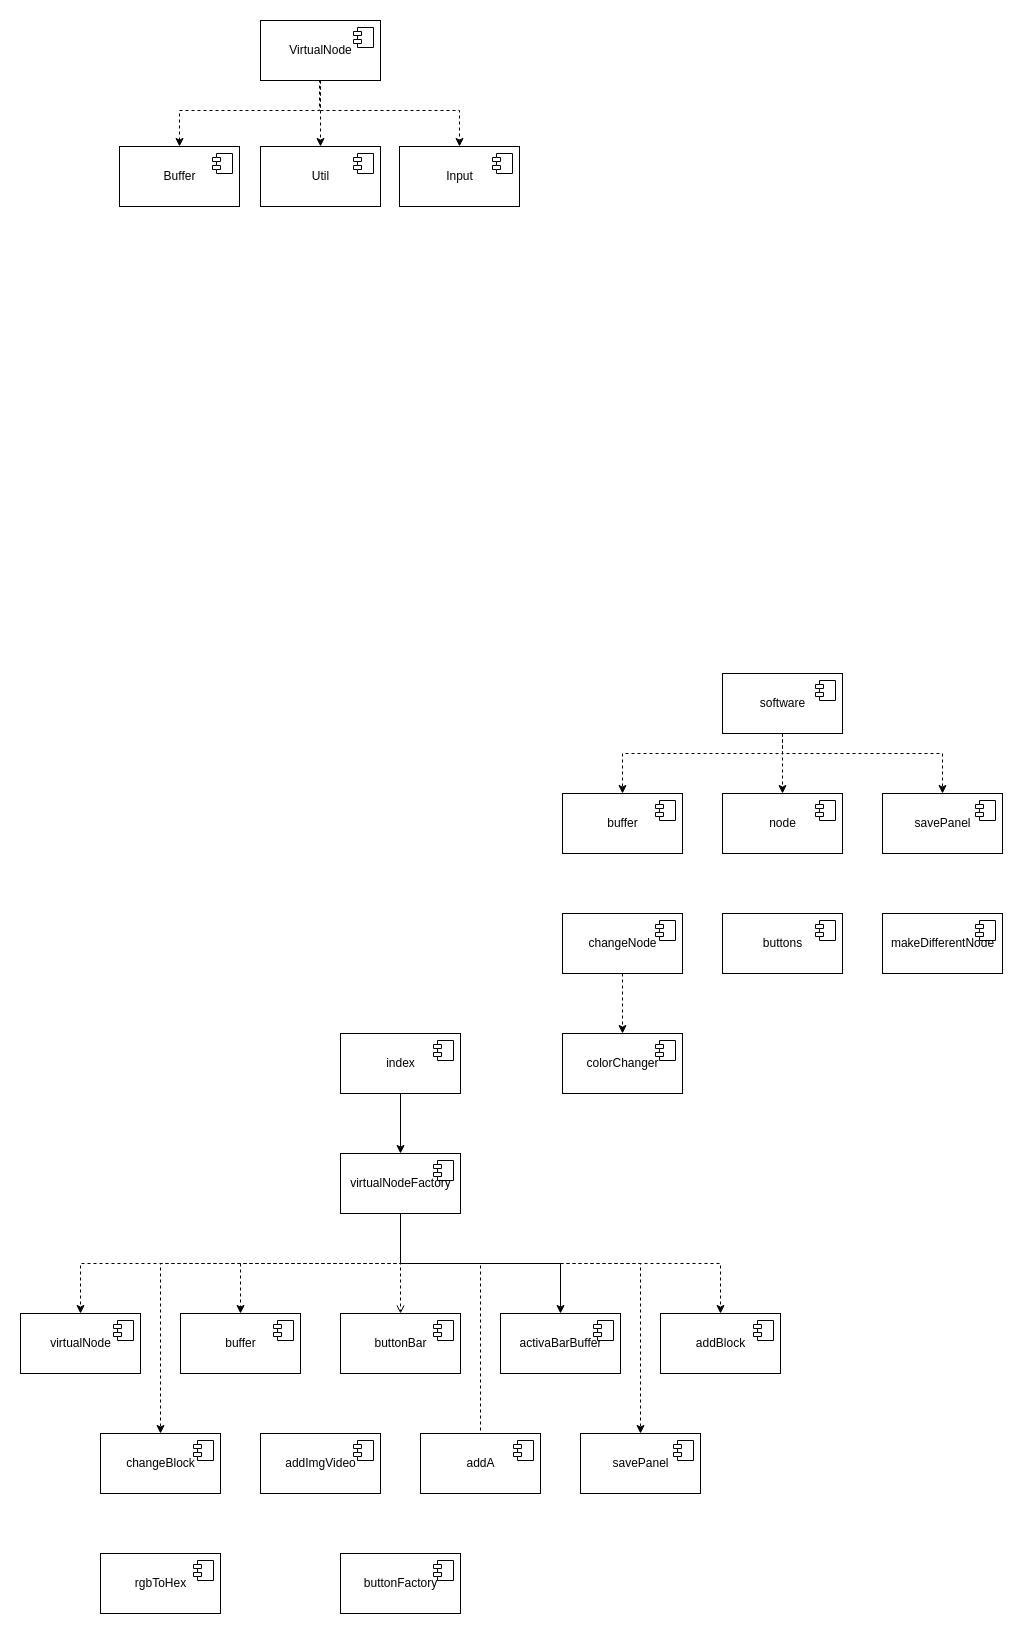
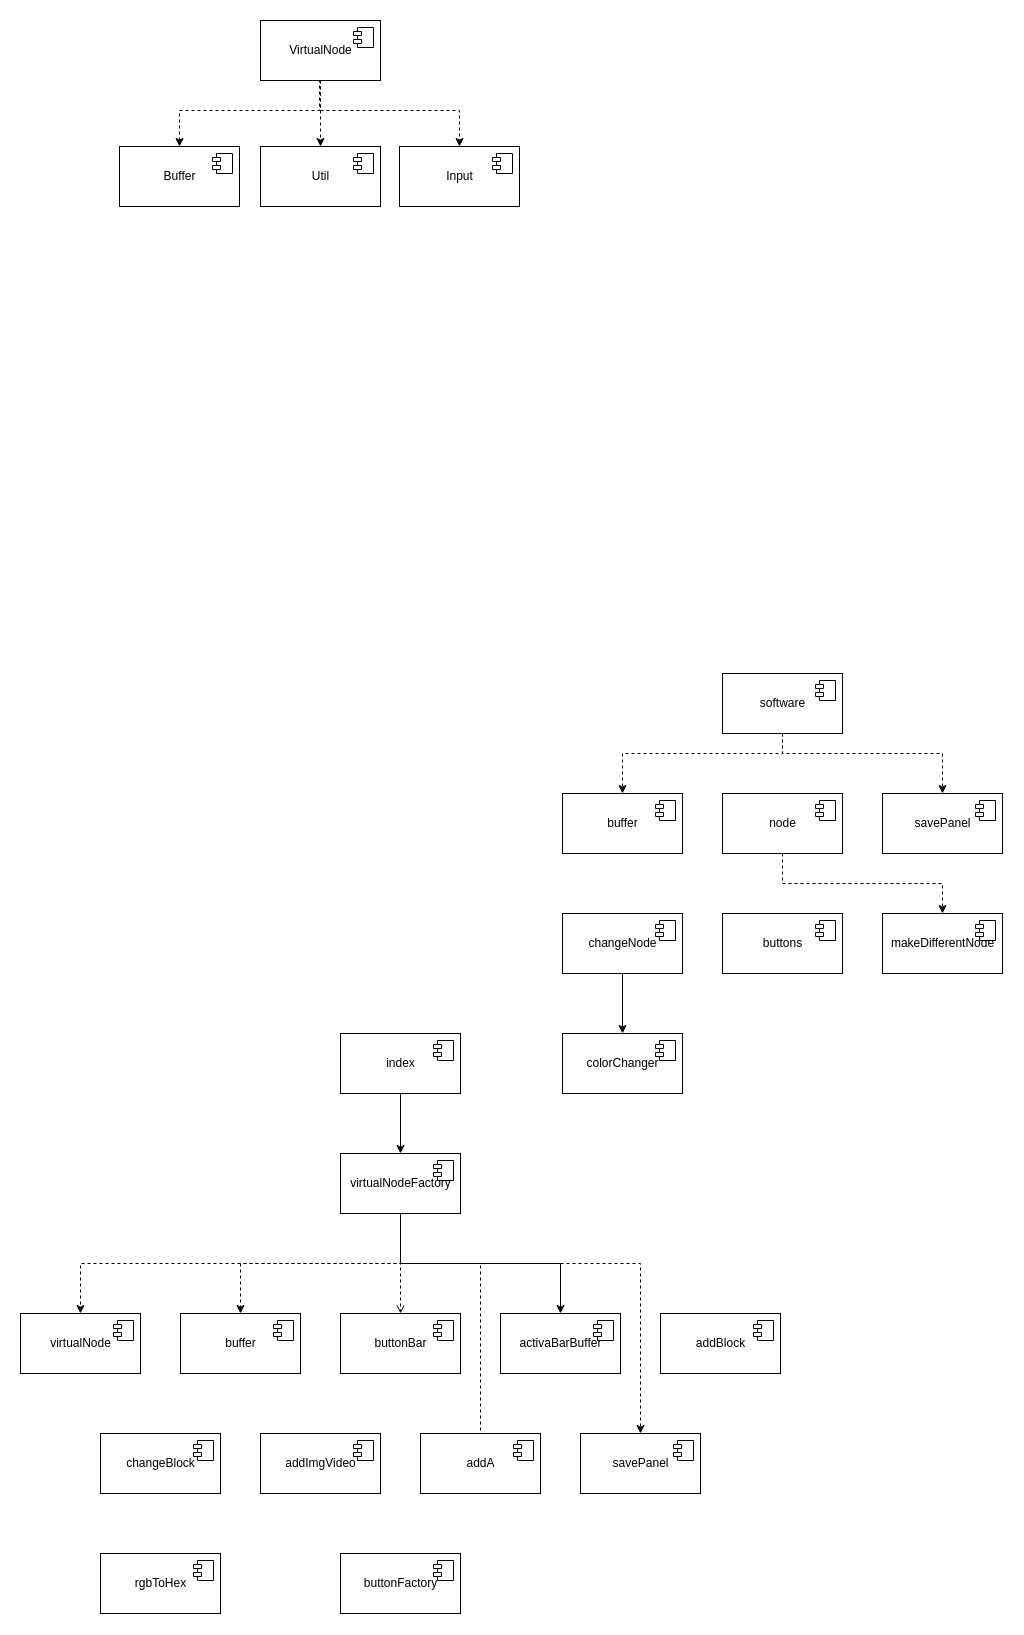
  <mxCell id="0" />
  <mxCell id="1" parent="0" />
  <mxCell id="2" style="edgeStyle=orthogonalEdgeStyle;rounded=0;orthogonalLoop=1;jettySize=auto;html=1;exitX=0.5;exitY=1;exitDx=0;exitDy=0;entryX=0.5;entryY=0;entryDx=0;entryDy=0;dashed=0;" parent="1" source="3" target="19" edge="1"><mxGeometry relative="1" as="geometry"><mxPoint x="400" y="1153" as="targetPoint" /></mxGeometry></mxCell>
  <mxCell id="3" value="&lt;span&gt;index&lt;/span&gt;" style="html=1;dropTarget=0;" parent="1" vertex="1"><mxGeometry x="340" y="1033" width="120" height="60" as="geometry" /></mxCell>
  <mxCell id="4" value="" style="shape=module;jettyWidth=8;jettyHeight=4;" parent="3" vertex="1"><mxGeometry x="1" width="20" height="20" relative="1" as="geometry"><mxPoint x="-27" y="7" as="offset" /></mxGeometry></mxCell>
  <mxCell id="5" value="&lt;span&gt;virtualNode&lt;/span&gt;" style="html=1;dropTarget=0;" parent="1" vertex="1"><mxGeometry x="20" y="1313" width="120" height="60" as="geometry" /></mxCell>
  <mxCell id="6" value="" style="shape=module;jettyWidth=8;jettyHeight=4;" parent="5" vertex="1"><mxGeometry x="1" width="20" height="20" relative="1" as="geometry"><mxPoint x="-27" y="7" as="offset" /></mxGeometry></mxCell>
  <mxCell id="7" value="&lt;span&gt;buffer&lt;/span&gt;" style="html=1;dropTarget=0;" parent="1" vertex="1"><mxGeometry x="180" y="1313" width="120" height="60" as="geometry" /></mxCell>
  <mxCell id="8" value="" style="shape=module;jettyWidth=8;jettyHeight=4;" parent="7" vertex="1"><mxGeometry x="1" width="20" height="20" relative="1" as="geometry"><mxPoint x="-27" y="7" as="offset" /></mxGeometry></mxCell>
  <mxCell id="9" value="&lt;span&gt;buttonBar&lt;/span&gt;" style="html=1;dropTarget=0;" parent="1" vertex="1"><mxGeometry x="340" y="1313" width="120" height="60" as="geometry" /></mxCell>
  <mxCell id="10" value="" style="shape=module;jettyWidth=8;jettyHeight=4;" parent="9" vertex="1"><mxGeometry x="1" width="20" height="20" relative="1" as="geometry"><mxPoint x="-27" y="7" as="offset" /></mxGeometry></mxCell>
  <mxCell id="11" style="edgeStyle=orthogonalEdgeStyle;rounded=0;orthogonalLoop=1;jettySize=auto;html=1;exitX=0.5;exitY=1;exitDx=0;exitDy=0;entryX=0.5;entryY=0;entryDx=0;entryDy=0;dashed=1;" parent="1" source="19" target="5" edge="1"><mxGeometry relative="1" as="geometry" /></mxCell>
  <mxCell id="12" style="edgeStyle=orthogonalEdgeStyle;rounded=0;orthogonalLoop=1;jettySize=auto;html=1;exitX=0.5;exitY=1;exitDx=0;exitDy=0;entryX=0.5;entryY=0;entryDx=0;entryDy=0;dashed=1;" parent="1" source="19" target="7" edge="1"><mxGeometry relative="1" as="geometry" /></mxCell>
  <mxCell id="13" style="edgeStyle=orthogonalEdgeStyle;rounded=0;orthogonalLoop=1;jettySize=auto;html=1;exitX=0.5;exitY=1;exitDx=0;exitDy=0;entryX=0.5;entryY=0;entryDx=0;entryDy=0;dashed=1;endArrow=open;" parent="1" source="19" target="9" edge="1"><mxGeometry relative="1" as="geometry" /></mxCell>
  <mxCell id="14" style="edgeStyle=orthogonalEdgeStyle;rounded=0;orthogonalLoop=1;jettySize=auto;html=1;exitX=0.5;exitY=1;exitDx=0;exitDy=0;entryX=0.5;entryY=0;entryDx=0;entryDy=0;dashed=0;" parent="1" source="19" target="31" edge="1"><mxGeometry relative="1" as="geometry" /></mxCell>
- <mxCell id="15" style="edgeStyle=orthogonalEdgeStyle;rounded=0;orthogonalLoop=1;jettySize=auto;html=1;exitX=0.5;exitY=1;exitDx=0;exitDy=0;entryX=0.5;entryY=0;entryDx=0;entryDy=0;dashed=1;" parent="1" source="19" target="29" edge="1"><mxGeometry relative="1" as="geometry" /></mxCell>
  <mxCell id="16" style="edgeStyle=orthogonalEdgeStyle;rounded=0;orthogonalLoop=1;jettySize=auto;html=1;exitX=0.5;exitY=1;exitDx=0;exitDy=0;entryX=0.5;entryY=0;entryDx=0;entryDy=0;dashed=1;endArrow=none;" parent="1" source="19" target="35" edge="1"><mxGeometry relative="1" as="geometry"><Array as="points"><mxPoint x="400" y="1263" /><mxPoint x="480" y="1263" /></Array></mxGeometry></mxCell>
  <mxCell id="17" style="edgeStyle=orthogonalEdgeStyle;rounded=0;orthogonalLoop=1;jettySize=auto;html=1;exitX=0.5;exitY=1;exitDx=0;exitDy=0;entryX=0.5;entryY=0;entryDx=0;entryDy=0;dashed=1;" parent="1" source="19" target="33" edge="1"><mxGeometry relative="1" as="geometry"><Array as="points"><mxPoint x="400" y="1263" /><mxPoint x="640" y="1263" /></Array></mxGeometry></mxCell>
- <mxCell id="18" style="edgeStyle=orthogonalEdgeStyle;rounded=0;orthogonalLoop=1;jettySize=auto;html=1;exitX=0.5;exitY=1;exitDx=0;exitDy=0;entryX=0.5;entryY=0;entryDx=0;entryDy=0;dashed=1;" parent="1" source="19" target="27" edge="1"><mxGeometry relative="1" as="geometry"><Array as="points"><mxPoint x="400" y="1263" /><mxPoint x="160" y="1263" /></Array></mxGeometry></mxCell>
  <mxCell id="19" value="&lt;span&gt;virtualNodeFactory&lt;/span&gt;" style="html=1;dropTarget=0;" parent="1" vertex="1"><mxGeometry x="340" y="1153" width="120" height="60" as="geometry" /></mxCell>
  <mxCell id="20" value="" style="shape=module;jettyWidth=8;jettyHeight=4;" parent="19" vertex="1"><mxGeometry x="1" width="20" height="20" relative="1" as="geometry"><mxPoint x="-27" y="7" as="offset" /></mxGeometry></mxCell>
  <mxCell id="21" value="&lt;span&gt;buttonFactory&lt;/span&gt;" style="html=1;dropTarget=0;" parent="1" vertex="1"><mxGeometry x="340" y="1553" width="120" height="60" as="geometry" /></mxCell>
  <mxCell id="22" value="" style="shape=module;jettyWidth=8;jettyHeight=4;" parent="21" vertex="1"><mxGeometry x="1" width="20" height="20" relative="1" as="geometry"><mxPoint x="-27" y="7" as="offset" /></mxGeometry></mxCell>
  <mxCell id="23" value="&lt;span&gt;rgbToHex&lt;/span&gt;" style="html=1;dropTarget=0;" parent="1" vertex="1"><mxGeometry x="100" y="1553" width="120" height="60" as="geometry" /></mxCell>
  <mxCell id="24" value="" style="shape=module;jettyWidth=8;jettyHeight=4;" parent="23" vertex="1"><mxGeometry x="1" width="20" height="20" relative="1" as="geometry"><mxPoint x="-27" y="7" as="offset" /></mxGeometry></mxCell>
  <mxCell id="25" value="&lt;span&gt;addImgVideo&lt;/span&gt;" style="html=1;dropTarget=0;" parent="1" vertex="1"><mxGeometry x="260" y="1433" width="120" height="60" as="geometry" /></mxCell>
  <mxCell id="26" value="" style="shape=module;jettyWidth=8;jettyHeight=4;" parent="25" vertex="1"><mxGeometry x="1" width="20" height="20" relative="1" as="geometry"><mxPoint x="-27" y="7" as="offset" /></mxGeometry></mxCell>
  <mxCell id="27" value="&lt;span&gt;changeBlock&lt;/span&gt;" style="html=1;dropTarget=0;" parent="1" vertex="1"><mxGeometry x="100" y="1433" width="120" height="60" as="geometry" /></mxCell>
  <mxCell id="28" value="" style="shape=module;jettyWidth=8;jettyHeight=4;" parent="27" vertex="1"><mxGeometry x="1" width="20" height="20" relative="1" as="geometry"><mxPoint x="-27" y="7" as="offset" /></mxGeometry></mxCell>
  <mxCell id="29" value="&lt;span&gt;addBlock&lt;/span&gt;" style="html=1;dropTarget=0;" parent="1" vertex="1"><mxGeometry x="660" y="1313" width="120" height="60" as="geometry" /></mxCell>
  <mxCell id="30" value="" style="shape=module;jettyWidth=8;jettyHeight=4;" parent="29" vertex="1"><mxGeometry x="1" width="20" height="20" relative="1" as="geometry"><mxPoint x="-27" y="7" as="offset" /></mxGeometry></mxCell>
  <mxCell id="31" value="&lt;span&gt;activaBarBuffer&lt;/span&gt;" style="html=1;dropTarget=0;" parent="1" vertex="1"><mxGeometry x="500" y="1313" width="120" height="60" as="geometry" /></mxCell>
  <mxCell id="32" value="" style="shape=module;jettyWidth=8;jettyHeight=4;" parent="31" vertex="1"><mxGeometry x="1" width="20" height="20" relative="1" as="geometry"><mxPoint x="-27" y="7" as="offset" /></mxGeometry></mxCell>
  <mxCell id="33" value="&lt;span&gt;savePanel&lt;/span&gt;" style="html=1;dropTarget=0;" parent="1" vertex="1"><mxGeometry x="580" y="1433" width="120" height="60" as="geometry" /></mxCell>
  <mxCell id="34" value="" style="shape=module;jettyWidth=8;jettyHeight=4;" parent="33" vertex="1"><mxGeometry x="1" width="20" height="20" relative="1" as="geometry"><mxPoint x="-27" y="7" as="offset" /></mxGeometry></mxCell>
  <mxCell id="35" value="&lt;span&gt;addA&lt;/span&gt;" style="html=1;dropTarget=0;" parent="1" vertex="1"><mxGeometry x="420" y="1433" width="120" height="60" as="geometry" /></mxCell>
  <mxCell id="36" value="" style="shape=module;jettyWidth=8;jettyHeight=4;" parent="35" vertex="1"><mxGeometry x="1" width="20" height="20" relative="1" as="geometry"><mxPoint x="-27" y="7" as="offset" /></mxGeometry></mxCell>
+ <mxCell id="37" style="edgeStyle=orthogonalEdgeStyle;rounded=0;orthogonalLoop=1;jettySize=auto;html=1;exitX=0.5;exitY=1;exitDx=0;exitDy=0;entryX=0.5;entryY=0;entryDx=0;entryDy=0;dashed=1;" parent="1" source="38" target="40" edge="1"><mxGeometry relative="1" as="geometry" /></mxCell>
  <mxCell id="38" value="&lt;span&gt;node&lt;/span&gt;" style="html=1;dropTarget=0;" parent="1" vertex="1"><mxGeometry x="722" y="793" width="120" height="60" as="geometry" /></mxCell>
  <mxCell id="39" value="" style="shape=module;jettyWidth=8;jettyHeight=4;" parent="38" vertex="1"><mxGeometry x="1" width="20" height="20" relative="1" as="geometry"><mxPoint x="-27" y="7" as="offset" /></mxGeometry></mxCell>
  <mxCell id="40" value="&lt;span&gt;makeDifferentNode&lt;/span&gt;" style="html=1;dropTarget=0;" parent="1" vertex="1"><mxGeometry x="882" y="913" width="120" height="60" as="geometry" /></mxCell>
  <mxCell id="41" value="" style="shape=module;jettyWidth=8;jettyHeight=4;" parent="40" vertex="1"><mxGeometry x="1" width="20" height="20" relative="1" as="geometry"><mxPoint x="-27" y="7" as="offset" /></mxGeometry></mxCell>
- <mxCell id="42" style="edgeStyle=orthogonalEdgeStyle;rounded=0;orthogonalLoop=1;jettySize=auto;html=1;exitX=0.5;exitY=1;exitDx=0;exitDy=0;entryX=0.5;entryY=0;entryDx=0;entryDy=0;dashed=1;" parent="1" source="43" target="56" edge="1"><mxGeometry relative="1" as="geometry" /></mxCell>
+ <mxCell id="42" style="edgeStyle=orthogonalEdgeStyle;rounded=0;orthogonalLoop=1;jettySize=auto;html=1;exitX=0.5;exitY=1;exitDx=0;exitDy=0;entryX=0.5;entryY=0;entryDx=0;entryDy=0;dashed=0;" parent="1" source="43" target="56" edge="1"><mxGeometry relative="1" as="geometry" /></mxCell>
  <mxCell id="43" value="&lt;span&gt;changeNode&lt;/span&gt;" style="html=1;dropTarget=0;" parent="1" vertex="1"><mxGeometry x="562" y="913" width="120" height="60" as="geometry" /></mxCell>
  <mxCell id="44" value="" style="shape=module;jettyWidth=8;jettyHeight=4;" parent="43" vertex="1"><mxGeometry x="1" width="20" height="20" relative="1" as="geometry"><mxPoint x="-27" y="7" as="offset" /></mxGeometry></mxCell>
  <mxCell id="45" value="&lt;span&gt;buttons&lt;/span&gt;" style="html=1;dropTarget=0;" parent="1" vertex="1"><mxGeometry x="722" y="913" width="120" height="60" as="geometry" /></mxCell>
  <mxCell id="46" value="" style="shape=module;jettyWidth=8;jettyHeight=4;" parent="45" vertex="1"><mxGeometry x="1" width="20" height="20" relative="1" as="geometry"><mxPoint x="-27" y="7" as="offset" /></mxGeometry></mxCell>
  <mxCell id="47" value="&lt;span&gt;buffer&lt;/span&gt;" style="html=1;dropTarget=0;" parent="1" vertex="1"><mxGeometry x="562" y="793" width="120" height="60" as="geometry" /></mxCell>
  <mxCell id="48" value="" style="shape=module;jettyWidth=8;jettyHeight=4;" parent="47" vertex="1"><mxGeometry x="1" width="20" height="20" relative="1" as="geometry"><mxPoint x="-27" y="7" as="offset" /></mxGeometry></mxCell>
- <mxCell id="49" style="edgeStyle=orthogonalEdgeStyle;rounded=0;orthogonalLoop=1;jettySize=auto;html=1;exitX=0.5;exitY=1;exitDx=0;exitDy=0;entryX=0.5;entryY=0;entryDx=0;entryDy=0;dashed=1;" parent="1" source="52" target="38" edge="1"><mxGeometry relative="1" as="geometry" /></mxCell>
  <mxCell id="50" style="edgeStyle=orthogonalEdgeStyle;rounded=0;orthogonalLoop=1;jettySize=auto;html=1;exitX=0.5;exitY=1;exitDx=0;exitDy=0;entryX=0.5;entryY=0;entryDx=0;entryDy=0;dashed=1;" parent="1" source="52" target="47" edge="1"><mxGeometry relative="1" as="geometry"><Array as="points"><mxPoint x="782" y="753" /><mxPoint x="622" y="753" /></Array></mxGeometry></mxCell>
  <mxCell id="51" style="edgeStyle=orthogonalEdgeStyle;rounded=0;orthogonalLoop=1;jettySize=auto;html=1;exitX=0.5;exitY=1;exitDx=0;exitDy=0;entryX=0.5;entryY=0;entryDx=0;entryDy=0;dashed=1;" parent="1" source="52" target="54" edge="1"><mxGeometry relative="1" as="geometry"><Array as="points"><mxPoint x="782" y="753" /><mxPoint x="942" y="753" /></Array></mxGeometry></mxCell>
  <mxCell id="52" value="&lt;span style=&quot;font-size: 12px;&quot;&gt;software&lt;/span&gt;" style="html=1;dropTarget=0;" parent="1" vertex="1"><mxGeometry x="722" y="673" width="120" height="60" as="geometry" /></mxCell>
  <mxCell id="53" value="" style="shape=module;jettyWidth=8;jettyHeight=4;" parent="52" vertex="1"><mxGeometry x="1" width="20" height="20" relative="1" as="geometry"><mxPoint x="-27" y="7" as="offset" /></mxGeometry></mxCell>
  <mxCell id="54" value="&lt;span&gt;savePanel&lt;/span&gt;" style="html=1;dropTarget=0;" parent="1" vertex="1"><mxGeometry x="882" y="793" width="120" height="60" as="geometry" /></mxCell>
  <mxCell id="55" value="" style="shape=module;jettyWidth=8;jettyHeight=4;" parent="54" vertex="1"><mxGeometry x="1" width="20" height="20" relative="1" as="geometry"><mxPoint x="-27" y="7" as="offset" /></mxGeometry></mxCell>
  <mxCell id="56" value="&lt;span&gt;colorChanger&lt;/span&gt;" style="html=1;dropTarget=0;" parent="1" vertex="1"><mxGeometry x="562" y="1033" width="120" height="60" as="geometry" /></mxCell>
  <mxCell id="57" value="" style="shape=module;jettyWidth=8;jettyHeight=4;" parent="56" vertex="1"><mxGeometry x="1" width="20" height="20" relative="1" as="geometry"><mxPoint x="-27" y="7" as="offset" /></mxGeometry></mxCell>
  <mxCell id="58" value="&lt;span style=&quot;font-size: 12px;&quot;&gt;Input&lt;/span&gt;" style="html=1;dropTarget=0;" vertex="1" parent="1"><mxGeometry x="399" y="146" width="120" height="60" as="geometry" /></mxCell>
  <mxCell id="59" value="" style="shape=module;jettyWidth=8;jettyHeight=4;" vertex="1" parent="58"><mxGeometry x="1" width="20" height="20" relative="1" as="geometry"><mxPoint x="-27" y="7" as="offset" /></mxGeometry></mxCell>
  <mxCell id="60" value="&lt;span&gt;Buffer&lt;/span&gt;" style="html=1;dropTarget=0;" vertex="1" parent="1"><mxGeometry x="119" y="146" width="120" height="60" as="geometry" /></mxCell>
  <mxCell id="61" value="" style="shape=module;jettyWidth=8;jettyHeight=4;" vertex="1" parent="60"><mxGeometry x="1" width="20" height="20" relative="1" as="geometry"><mxPoint x="-27" y="7" as="offset" /></mxGeometry></mxCell>
  <mxCell id="62" style="edgeStyle=orthogonalEdgeStyle;rounded=0;orthogonalLoop=1;jettySize=auto;html=1;exitX=0.5;exitY=1;exitDx=0;exitDy=0;entryX=0.5;entryY=0;entryDx=0;entryDy=0;dashed=1;" edge="1" parent="1" source="65" target="60"><mxGeometry relative="1" as="geometry"><Array as="points"><mxPoint x="319" y="80" /><mxPoint x="319" y="110" /><mxPoint x="179" y="110" /></Array></mxGeometry></mxCell>
  <mxCell id="63" style="edgeStyle=orthogonalEdgeStyle;rounded=0;orthogonalLoop=1;jettySize=auto;html=1;exitX=0.5;exitY=1;exitDx=0;exitDy=0;entryX=0.5;entryY=0;entryDx=0;entryDy=0;dashed=1;" edge="1" parent="1" source="65" target="67"><mxGeometry relative="1" as="geometry"><Array as="points"><mxPoint x="320" y="120" /><mxPoint x="320" y="120" /></Array></mxGeometry></mxCell>
  <mxCell id="64" style="edgeStyle=orthogonalEdgeStyle;rounded=0;orthogonalLoop=1;jettySize=auto;html=1;exitX=0.5;exitY=1;exitDx=0;exitDy=0;entryX=0.5;entryY=0;entryDx=0;entryDy=0;dashed=1;" edge="1" parent="1" source="65" target="58"><mxGeometry relative="1" as="geometry"><Array as="points"><mxPoint x="320" y="110" /><mxPoint x="459" y="110" /></Array></mxGeometry></mxCell>
  <mxCell id="65" value="VirtualNode" style="html=1;dropTarget=0;" vertex="1" parent="1"><mxGeometry x="260" y="20" width="120" height="60" as="geometry" /></mxCell>
  <mxCell id="66" value="" style="shape=module;jettyWidth=8;jettyHeight=4;" vertex="1" parent="65"><mxGeometry x="1" width="20" height="20" relative="1" as="geometry"><mxPoint x="-27" y="7" as="offset" /></mxGeometry></mxCell>
  <mxCell id="67" value="&lt;span&gt;Util&lt;/span&gt;" style="html=1;dropTarget=0;" vertex="1" parent="1"><mxGeometry x="260" y="146" width="120" height="60" as="geometry" /></mxCell>
  <mxCell id="68" value="" style="shape=module;jettyWidth=8;jettyHeight=4;" vertex="1" parent="67"><mxGeometry x="1" width="20" height="20" relative="1" as="geometry"><mxPoint x="-27" y="7" as="offset" /></mxGeometry></mxCell>
